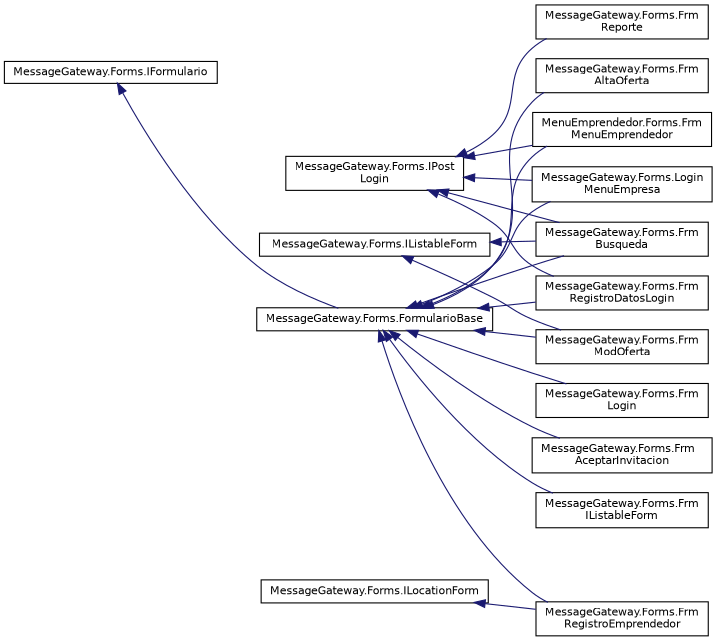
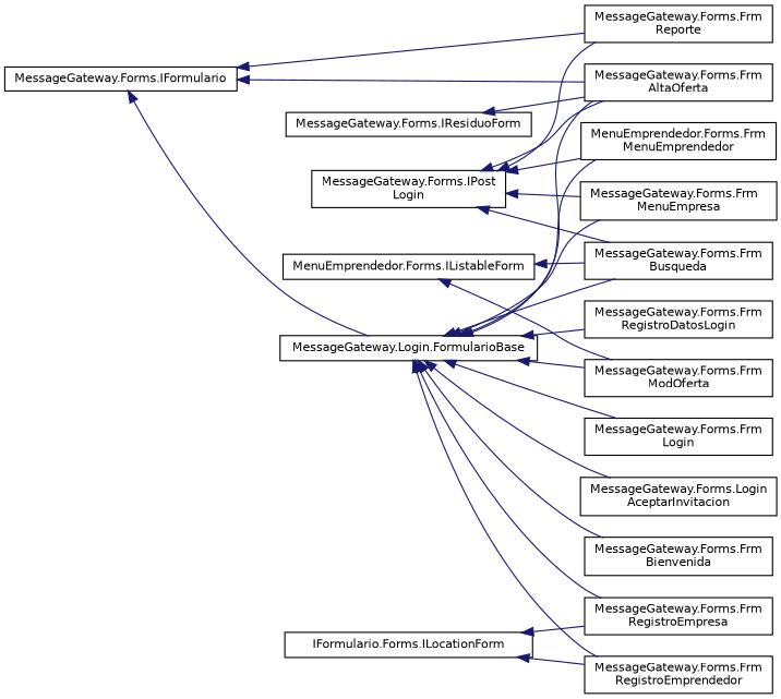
  digraph {
    rankdir=LR
    node [color=black fillcolor=white fontname=Helvetica fontsize=10 shape=record style=filled]
    edge [color=midnightblue dir=back fontname=Helvetica fontsize=10 labelfontname=Helvetica labelfontsize=10 style=solid]
    n1 [height=0.2 label="MessageGateway.Forms.IFormulario" width=0.4]
-   n2 [height=0.2 label="MessageGateway.Forms.FormularioBase" width=0.4]
+   n2 [height=0.2 label="MessageGateway.Login.FormularioBase" width=0.4]
    n3 [height=0.2 label="MessageGateway.Forms.Frm\lAltaOferta" width=0.4]
    n4 [height=0.2 label="MessageGateway.Forms.Frm\lReporte" width=0.4]
-   n5 [height=0.2 label="MessageGateway.Forms.Frm\lAceptarInvitacion" width=0.4]
-   n6 [height=0.2 label="MessageGateway.Forms.Frm\lIListableForm" width=0.4]
+   n5 [height=0.2 label="MessageGateway.Forms.Login\lAceptarInvitacion" width=0.4]
+   n6 [height=0.2 label="MessageGateway.Forms.Frm\lBienvenida" width=0.4]
    n7 [height=0.2 label="MessageGateway.Forms.Frm\lBusqueda" width=0.4]
    n8 [height=0.2 label="MessageGateway.Forms.Frm\lLogin" width=0.4]
    n9 [height=0.2 label="MenuEmprendedor.Forms.Frm\lMenuEmprendedor" width=0.4]
-   n10 [height=0.2 label="MessageGateway.Forms.Login\lMenuEmpresa" width=0.4]
+   n10 [height=0.2 label="MessageGateway.Forms.Frm\lMenuEmpresa" width=0.4]
    n11 [height=0.2 label="MessageGateway.Forms.Frm\lModOferta" width=0.4]
    n12 [height=0.2 label="MessageGateway.Forms.Frm\lRegistroDatosLogin" width=0.4]
    n13 [height=0.2 label="MessageGateway.Forms.Frm\lRegistroEmprendedor" width=0.4]
-   n15 [height=0.2 label="MessageGateway.Forms.IListableForm" width=0.4]
-   n16 [height=0.2 label="MessageGateway.Forms.ILocationForm" width=0.4]
+   n14 [height=0.2 label="MessageGateway.Forms.Frm\lRegistroEmpresa" width=0.4]
+   n15 [height=0.2 label="MenuEmprendedor.Forms.IListableForm" width=0.4]
+   n16 [height=0.2 label="IFormulario.Forms.ILocationForm" width=0.4]
    n17 [height=0.2 label="MessageGateway.Forms.IPost\lLogin" width=0.4]
+   n18 [height=0.2 label="MessageGateway.Forms.IResiduoForm" width=0.4]
    n1 -> n2
+   n1 -> n3
+   n1 -> n4
    n2 -> n3
    n2 -> n5
    n2 -> n6
    n2 -> n7
    n2 -> n8
    n2 -> n9
    n2 -> n10
    n2 -> n11
    n2 -> n12
    n2 -> n13
+   n2 -> n14
    n15 -> n7
    n15 -> n11
    n16 -> n13
-   n17 -> n12
+   n16 -> n14
+   n17 -> n3
    n17 -> n4
    n17 -> n7
    n17 -> n9
    n17 -> n10
+   n18 -> n3
  }
